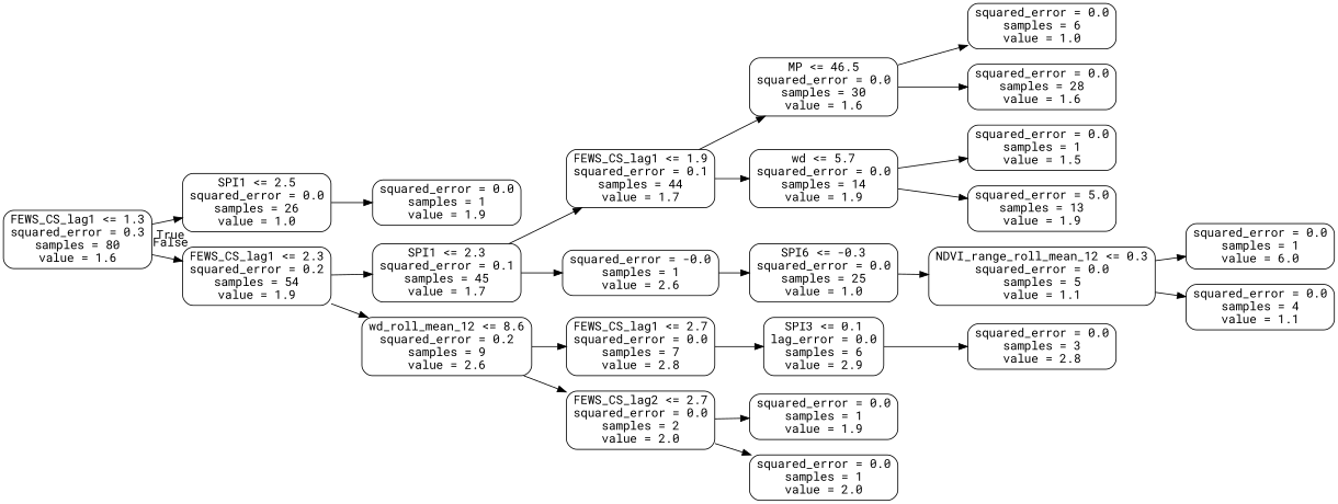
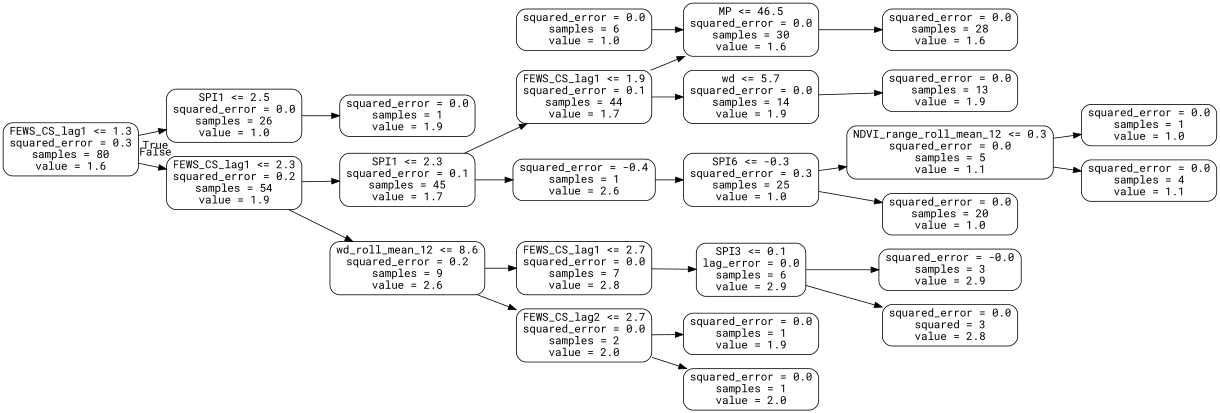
  digraph {
    fontname="Roboto Mono"
    rankdir=LR
    node [color=black fontname="Roboto Mono" shape=box style=rounded]
    edge [fontname="Roboto Mono"]
    n1 [label="FEWS_CS_lag1 <= 1.3\nsquared_error = 0.3\nsamples = 80\nvalue = 1.6"]
    n2 [label="SPI1 <= 2.5\nsquared_error = 0.0\nsamples = 26\nvalue = 1.0"]
    n3 [label="FEWS_CS_lag1 <= 2.3\nsquared_error = 0.2\nsamples = 54\nvalue = 1.9"]
    n4 [label="squared_error = 0.0\nsamples = 1\nvalue = 1.9"]
    n5 [label="SPI1 <= 2.3\nsquared_error = 0.1\nsamples = 45\nvalue = 1.7"]
    n6 [label="wd_roll_mean_12 <= 8.6\nsquared_error = 0.2\nsamples = 9\nvalue = 2.6"]
-   n7 [label="SPI6 <= -0.3\nsquared_error = 0.0\nsamples = 25\nvalue = 1.0"]
+   n7 [label="SPI6 <= -0.3\nsquared_error = 0.3\nsamples = 25\nvalue = 1.0"]
    n8 [label="NDVI_range_roll_mean_12 <= 0.3\nsquared_error = 0.0\nsamples = 5\nvalue = 1.1"]
-   n10 [label="squared_error = 0.0\nsamples = 1\nvalue = 6.0"]
+   n9 [label="squared_error = 0.0\nsamples = 20\nvalue = 1.0"]
+   n10 [label="squared_error = 0.0\nsamples = 1\nvalue = 1.0"]
    n11 [label="squared_error = 0.0\nsamples = 4\nvalue = 1.1"]
    n12 [label="FEWS_CS_lag1 <= 1.9\nsquared_error = 0.1\nsamples = 44\nvalue = 1.7"]
-   n13 [label="squared_error = -0.0\nsamples = 1\nvalue = 2.6"]
+   n13 [label="squared_error = -0.4\nsamples = 1\nvalue = 2.6"]
    n14 [label="FEWS_CS_lag1 <= 2.7\nsquared_error = 0.0\nsamples = 7\nvalue = 2.8"]
    n15 [label="FEWS_CS_lag2 <= 2.7\nsquared_error = 0.0\nsamples = 2\nvalue = 2.0"]
    n16 [label="MP <= 46.5\nsquared_error = 0.0\nsamples = 30\nvalue = 1.6"]
    n17 [label="wd <= 5.7\nsquared_error = 0.0\nsamples = 14\nvalue = 1.9"]
    n18 [label="squared_error = 0.0\nsamples = 6\nvalue = 1.0"]
    n19 [label="squared_error = 0.0\nsamples = 28\nvalue = 1.6"]
-   n20 [label="squared_error = 0.0\nsamples = 1\nvalue = 1.5"]
-   n21 [label="squared_error = 5.0\nsamples = 13\nvalue = 1.9"]
+   n21 [label="squared_error = 0.0\nsamples = 13\nvalue = 1.9"]
    n22 [label="SPI3 <= 0.1\nlag_error = 0.0\nsamples = 6\nvalue = 2.9"]
    n23 [label="squared_error = 0.0\nsamples = 1\nvalue = 1.9"]
    n24 [label="squared_error = 0.0\nsamples = 1\nvalue = 2.0"]
-   n26 [label="squared_error = 0.0\nsamples = 3\nvalue = 2.8"]
+   n25 [label="squared_error = -0.0\nsamples = 3\nvalue = 2.9"]
+   n26 [label="squared_error = 0.0\nsquared = 3\nvalue = 2.8"]
    n1 -> n2 [headlabel=True labelangle=45 labeldistance=2.5]
    n1 -> n3 [headlabel=False labelangle=-45 labeldistance=2.5]
    n2 -> n4
    n3 -> n5
    n3 -> n6
    n5 -> n12
    n5 -> n13
    n6 -> n14
    n6 -> n15
    n7 -> n8
+   n7 -> n9
    n8 -> n10
    n8 -> n11
    n12 -> n16
    n12 -> n17
    n13 -> n7
    n14 -> n22
    n15 -> n23
    n15 -> n24
-   n16 -> n18
+   n18 -> n16
    n16 -> n19
-   n17 -> n20
    n17 -> n21
+   n22 -> n25
    n22 -> n26
  }
